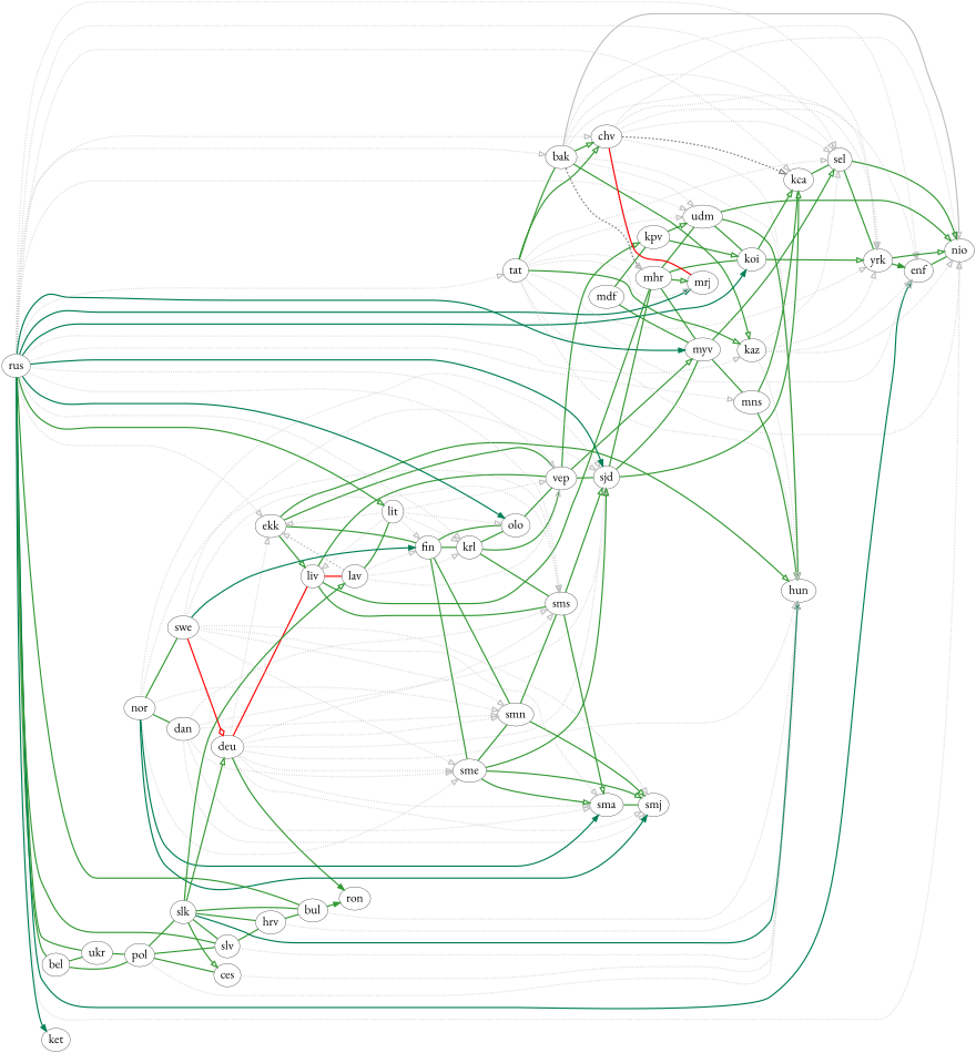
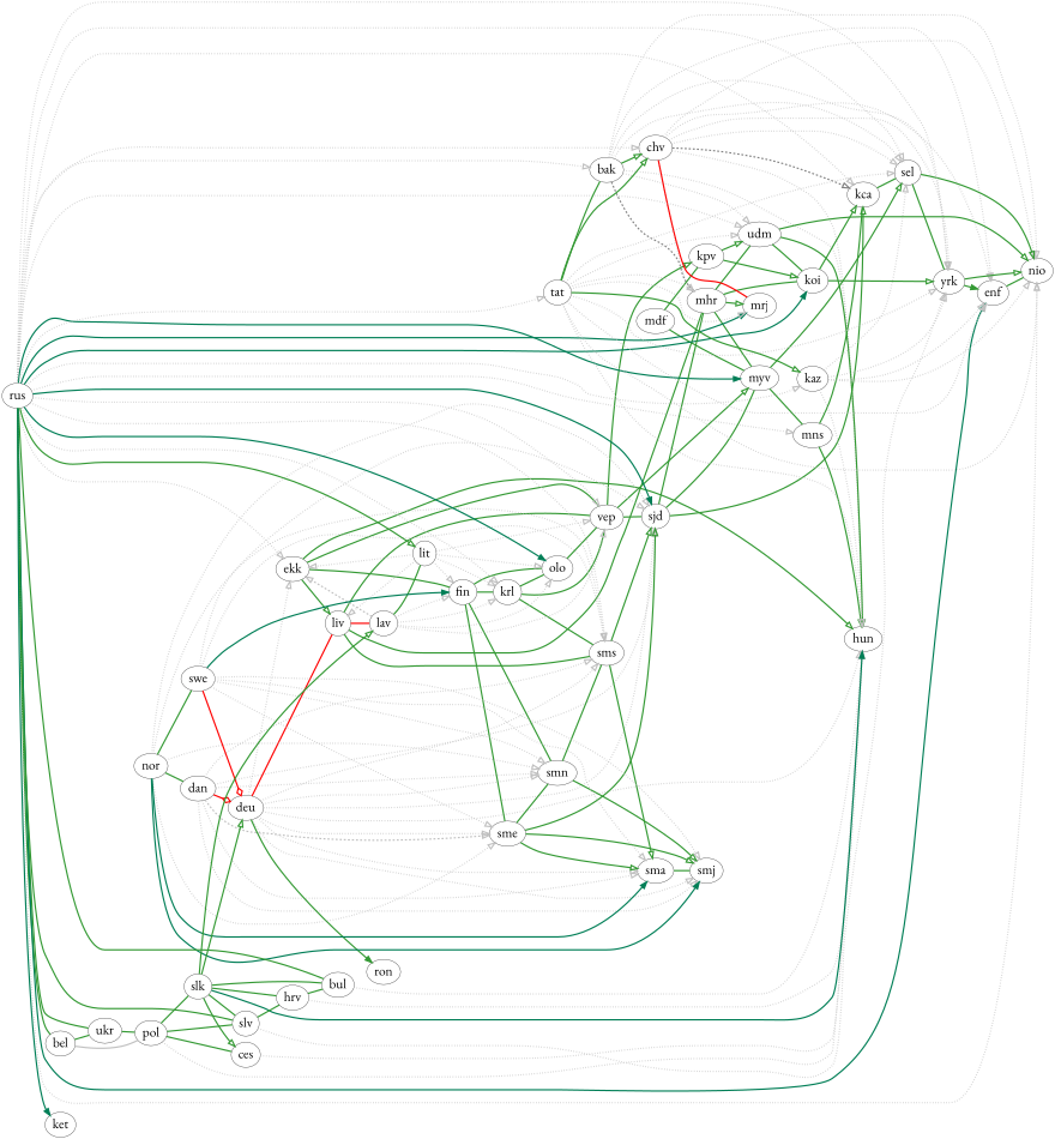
  digraph {
    fontname="EB Garamond"
    rankdir=LR
    splines=true
    node [fontcolor=black fontname="EB Garamond" fontsize=40]
    edge [arrowhead=onormal arrowsize=2 color="#339933ff" fontname="EB Garamond" penwidth=4]
    bak [height=0.05 width=0.1]
    bel [height=0.05 width=0.1]
    pol [height=0.05 width=0.1]
    ukr [height=0.05 width=0.1]
    bul [height=0.05 width=0.1]
    ces [height=0.05 width=0.1]
    chv [height=0.05 width=0.1]
    dan [height=0.05 width=0.1]
    deu [height=0.05 width=0.1]
    ekk [height=0.05 width=0.1]
    enf [height=0.05 width=0.1]
    nio [height=0.05 width=0.1]
    fin [height=0.05 width=0.1]
    krl [height=0.05 width=0.1]
    olo [height=0.05 width=0.1]
    sme [height=0.05 width=0.1]
    smn [height=0.05 width=0.1]
    hrv [height=0.05 width=0.1]
    kca [height=0.05 width=0.1]
    sel [height=0.05 width=0.1]
    koi [height=0.05 width=0.1]
    kpv [height=0.05 width=0.1]
    sms [height=0.05 width=0.1]
    vep [height=0.05 width=0.1]
    lav [height=0.05 width=0.1]
    lit [height=0.05 width=0.1]
    liv [height=0.05 width=0.1]
    mhr [height=0.05 width=0.1]
    mdf [height=0.05 width=0.1]
    myv [height=0.05 width=0.1]
    udm [height=0.05 width=0.1]
    mns [height=0.05 width=0.1]
    mrj [height=0.05 width=0.1]
    nor [height=0.05 width=0.1]
    swe [height=0.05 width=0.1]
    slk [height=0.05 width=0.1]
    slv [height=0.05 width=0.1]
    rus [height=0.05 width=0.1]
    yrk [height=0.05 width=0.1]
    sjd [height=0.05 width=0.1]
    sma [height=0.05 width=0.1]
    smj [height=0.05 width=0.1]
    tat [height=0.05 width=0.1]
    hun [height=0.05 width=0.1]
    kaz [height=0.05 width=0.1]
    ron [height=0.05 width=0.1]
    ket [height=0.05 width=0.1]
    subgraph sub_1 {
    }
    subgraph sub_2 {
      bak
      bel
      pol
      ukr
      bul
      ces
      chv
      dan
      deu
      ekk
      enf
      nio
      fin
      krl
      olo
      sme
      smn
      hrv
      kca
      sel
      koi
      kpv
      sms
      vep
      lav
      lit
      liv
      mhr
      mdf
      myv
      udm
      mns
      mrj
      nor
      swe
      slk
      slv
      rus
      yrk
      sjd
      sma
      smj
      tat
    }
    subgraph sub_3 {
      bak
      pol
      bul
      ces
      chv
      dan
      deu
      ekk
      enf
      nio
      fin
      krl
      olo
      sme
      smn
      hrv
      kca
      sel
      koi
      kpv
      sms
      vep
      lav
      lit
      liv
      mhr
      myv
      udm
      mns
      mrj
      nor
      swe
      slk
      slv
      rus
      yrk
      sjd
      sma
      smj
      tat
      hun
      kaz
      ron
      ket
    }
    subgraph sub_4 {
    }
    bak -> chv
    bak -> enf [color="#c0c0c0ff" style=dotted]
-   bak -> nio [color="#c0c0c0ff" style=solid]
+   bak -> nio [color="#c0c0c0ff" style=dotted]
    bak -> sel [color="#c0c0c0ff" style=dotted]
    bak -> udm [color="#c0c0c0ff" style=dotted]
    bak -> yrk [color="#c0c0c0ff" style=dotted]
    bak -> hun [color="#c0c0c0ff" style=dotted]
-   bak -> kaz
-   bel -> pol [dir=none arrowhead="" arrowsize=""]
+   bel -> pol [color="#c0c0c0ff" dir=none arrowhead="" arrowsize=""]
    bel -> ukr [dir=none arrowhead="" arrowsize=""]
    pol -> ces [dir=none arrowhead="" arrowsize=""]
    pol -> slk [dir=none arrowhead="" arrowsize=""]
    pol -> slv [dir=none arrowhead="" arrowsize=""]
    pol -> hun [color="#c0c0c0ff" style=dotted]
    ukr -> pol [dir=none arrowhead="" arrowsize=""]
    bul -> hun [color="#c0c0c0ff" style=dotted]
-   bul -> ron [arrowhead=""]
    ces -> hun [color="#c0c0c0ff" style=dotted]
    chv -> enf [color="#c0c0c0ff" style=dotted]
    chv -> nio [color="#c0c0c0ff" style=dotted]
    chv -> kca [color="#808080ff" style=dashed]
    chv -> sel [color="#c0c0c0ff" style=dotted]
    chv -> mhr [color="#c0c0c0ff" style=dotted]
    chv -> yrk [color="#c0c0c0ff" style=dotted]
    chv -> hun [color="#c0c0c0ff" style=dotted]
-   dan -> sme [color="#c0c0c0ff" style=dotted]
+   dan -> deu [arrowhead=odiamond color="#ff0000ff"]
+   dan -> sme [color="#c0c0c0ff" style=dashed]
    dan -> smn [color="#c0c0c0ff" style=dotted]
    dan -> sms [color="#c0c0c0ff" style=dotted]
    dan -> sjd [color="#c0c0c0ff" style=dotted]
    dan -> sma [color="#c0c0c0ff" style=dotted]
    dan -> smj [color="#c0c0c0ff" style=dotted]
    deu -> ekk [color="#c0c0c0ff" style=dotted]
    deu -> sme [color="#c0c0c0ff" style=dotted]
    deu -> smn [color="#c0c0c0ff" style=dotted]
    deu -> sms [color="#c0c0c0ff" style=dotted]
    deu -> sjd [color="#c0c0c0ff" style=dotted]
    deu -> sma [color="#c0c0c0ff" style=dotted]
    deu -> smj [color="#c0c0c0ff" style=dotted]
    deu -> hun [color="#c0c0c0ff" style=dotted]
    deu -> ron [arrowhead=""]
    ekk -> liv
    ekk -> hun
    enf -> nio [dir=none arrowhead="" arrowsize=""]
    fin -> ekk [dir=none arrowhead="" arrowsize=""]
    fin -> krl [dir=none arrowhead="" arrowsize=""]
    fin -> olo [dir=none arrowhead="" arrowsize=""]
    fin -> sme [dir=none arrowhead="" arrowsize=""]
    fin -> smn [dir=none arrowhead="" arrowsize=""]
    krl -> olo [dir=none arrowhead="" arrowsize=""]
    krl -> sms [dir=none arrowhead="" arrowsize=""]
    krl -> vep [dir=none arrowhead="" arrowsize=""]
    olo -> vep [dir=none arrowhead="" arrowsize=""]
    sme -> smn [dir=none arrowhead="" arrowsize=""]
    sme -> sjd
    sme -> sma
    sme -> smj
    smn -> sms [dir=none arrowhead="" arrowsize=""]
    smn -> smj
    hrv -> bul [dir=none arrowhead="" arrowsize=""]
    hrv -> hun [color="#c0c0c0ff" style=dotted]
    kca -> sel [dir=none arrowhead="" arrowsize=""]
    sel -> nio
    sel -> yrk [dir=none arrowhead="" arrowsize=""]
    koi -> kca
    koi -> yrk
    kpv -> koi
    kpv -> udm
    sms -> sjd
    sms -> sma
    vep -> ekk [dir=none arrowhead="" arrowsize=""]
    vep -> kpv
    vep -> liv [dir=none arrowhead="" arrowsize=""]
    vep -> myv
    vep -> sjd [dir=none arrowhead="" arrowsize=""]
    lav -> ekk [color="#c0c0c0ff" style=dashed]
    lav -> fin [color="#c0c0c0ff" style=dotted]
    lav -> krl [color="#c0c0c0ff" style=dotted]
+   lav -> olo [color="#c0c0c0ff" style=dotted]
    lav -> vep [color="#c0c0c0ff" style=dotted]
    lav -> lit [dir=none arrowhead="" arrowsize=""]
    lit -> ekk [color="#c0c0c0ff" style=dotted]
    lit -> fin [color="#c0c0c0ff" style=dotted]
    lit -> krl [color="#c0c0c0ff" style=dotted]
    lit -> olo [color="#c0c0c0ff" style=dotted]
    lit -> vep [color="#c0c0c0ff" style=dotted]
    lit -> liv [color="#c0c0c0ff" style=dotted]
    liv -> deu [color="#ff0000ff" dir=none arrowhead="" arrowsize=""]
    liv -> sms [dir=none arrowhead="" arrowsize=""]
    liv -> lav [color="#ff0000ff" dir=none arrowhead="" arrowsize=""]
    liv -> mhr [dir=none arrowhead="" arrowsize=""]
    mhr -> bak [color="#808080ff" dir=none style=dashed arrowhead="" arrowsize=""]
    mhr -> koi [dir=none arrowhead="" arrowsize=""]
    mhr -> myv [dir=none arrowhead="" arrowsize=""]
    mhr -> udm [dir=none arrowhead="" arrowsize=""]
    mhr -> mrj
    mdf -> kpv [dir=none arrowhead="" arrowsize=""]
    mdf -> myv [dir=none arrowhead="" arrowsize=""]
    myv -> sel
    myv -> mns [dir=none arrowhead="" arrowsize=""]
    udm -> nio
    udm -> koi [dir=none arrowhead="" arrowsize=""]
    udm -> hun [arrowhead=""]
    mns -> kca [dir=none arrowhead="" arrowsize=""]
    mns -> hun
    mrj -> chv [color="#ff0000ff" dir=none arrowhead="" arrowsize=""]
    nor -> dan [dir=none arrowhead="" arrowsize=""]
    nor -> sme [color="#c0c0c0ff" style=dotted]
    nor -> smn [color="#c0c0c0ff" style=dotted]
    nor -> sms [color="#c0c0c0ff" style=dotted]
    nor -> swe [dir=none arrowhead="" arrowsize=""]
    nor -> sjd [color="#c0c0c0ff" style=dotted]
    nor -> sma [color="#007e56ff" arrowhead=""]
    nor -> smj [color="#007e56ff" arrowhead=""]
    swe -> deu [arrowhead=odiamond color="#ff0000ff"]
    swe -> fin [color="#007e56ff" arrowhead=""]
    swe -> sme [color="#c0c0c0ff" style=dotted]
    swe -> smn [color="#c0c0c0ff" style=dotted]
    swe -> sms [color="#c0c0c0ff" style=dotted]
    swe -> sjd [color="#c0c0c0ff" style=dotted]
    swe -> sma [color="#c0c0c0ff" style=dotted]
    swe -> smj [color="#c0c0c0ff" style=dotted]
    slk -> bul [dir=none arrowhead="" arrowsize=""]
    slk -> ces
    slk -> deu
    slk -> hrv [dir=none arrowhead="" arrowsize=""]
    slk -> lav
    slk -> slv [dir=none arrowhead="" arrowsize=""]
    slk -> hun [color="#007e56ff" arrowhead=""]
    slv -> hrv [dir=none arrowhead="" arrowsize=""]
-   slv -> hun [color="#c0c0c0ff" style=dotted]
+   slv -> yrk [color="#c0c0c0ff" style=dotted]
    rus -> bak [color="#c0c0c0ff" style=dotted]
    rus -> bel [dir=none arrowhead="" arrowsize=""]
    rus -> ukr [dir=none arrowhead="" arrowsize=""]
    rus -> bul [dir=none arrowhead="" arrowsize=""]
    rus -> chv [color="#c0c0c0ff" style=dotted]
    rus -> ekk [color="#c0c0c0ff" style=dotted]
    rus -> enf [color="#007e56ff" arrowhead=""]
    rus -> nio [color="#c0c0c0ff" style=dotted]
    rus -> krl [color="#c0c0c0ff" style=dotted]
    rus -> olo [color="#007e56ff" arrowhead=""]
    rus -> kca [color="#c0c0c0ff" style=dotted]
    rus -> sel [color="#c0c0c0ff" style=dotted]
    rus -> koi [color="#007e56ff" arrowhead=""]
    rus -> sms [color="#c0c0c0ff" style=dotted]
    rus -> vep [color="#c0c0c0ff" style=dotted]
    rus -> lit
    rus -> myv [color="#007e56ff" arrowhead=""]
    rus -> udm [color="#c0c0c0ff" style=dotted]
    rus -> mns [color="#c0c0c0ff" style=dotted]
    rus -> mrj [color="#007e56ff" arrowhead=""]
    rus -> slv [dir=none arrowhead="" arrowsize=""]
    rus -> yrk [color="#c0c0c0ff" style=dotted]
    rus -> sjd [color="#007e56ff" arrowhead=""]
    rus -> tat [color="#c0c0c0ff" style=dotted]
    rus -> kaz [color="#c0c0c0ff" style=dotted]
    rus -> ket [color="#007e56ff" arrowhead=""]
    yrk -> enf [arrowhead=""]
    yrk -> nio
    sjd -> kca
    sjd -> mhr [dir=none arrowhead="" arrowsize=""]
    sjd -> myv [dir=none arrowhead="" arrowsize=""]
    sma -> smj [dir=none arrowhead="" arrowsize=""]
    tat -> bak [dir=none arrowhead="" arrowsize=""]
    tat -> chv
-   tat -> enf [color="#c0c0c0ff" style=dotted]
+   tat -> enf [arrowhead=normal color="#c0c0c0ff" style=dotted]
    tat -> nio [color="#c0c0c0ff" style=dotted]
    tat -> sel [color="#c0c0c0ff" style=dotted]
    tat -> mhr [color="#c0c0c0ff" style=dotted]
    tat -> udm [color="#c0c0c0ff" style=dotted]
    tat -> mrj [color="#c0c0c0ff" style=dotted]
    tat -> yrk [color="#c0c0c0ff" style=dotted]
    tat -> hun [color="#c0c0c0ff" style=dotted]
    tat -> kaz
    kaz -> enf [color="#c0c0c0ff" style=dotted]
    kaz -> nio [color="#c0c0c0ff" style=dotted]
    kaz -> sel [color="#c0c0c0ff" style=dotted]
    kaz -> yrk [color="#c0c0c0ff" style=dotted]
    kaz -> hun [color="#c0c0c0ff" style=dotted]
  }
